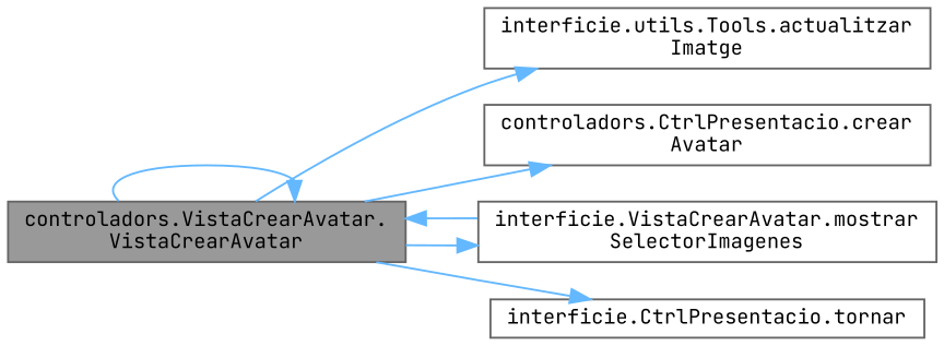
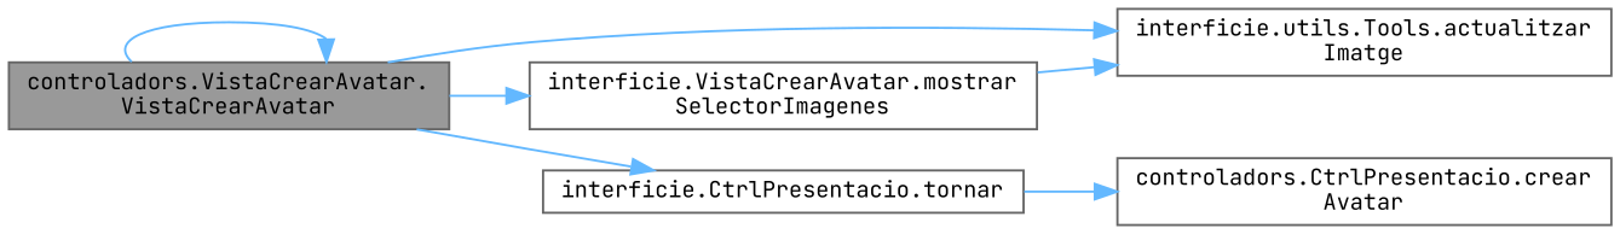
  digraph {
    fontname="JetBrains Mono"
    rankdir=LR
    node [color=grey40 fillcolor=white fontname="JetBrains Mono" fontsize=10 shape=box style=filled]
    edge [color=steelblue1 fontname="JetBrains Mono" fontsize=10 labelfontname=Helvetica labelfontsize=10 style=solid]
    n1 [color=gray40 fillcolor=grey60 fontcolor=black height=0.2 label="controladors.VistaCrearAvatar.\lVistaCrearAvatar" width=0.4]
    n2 [height=0.2 label="interficie.utils.Tools.actualitzar\lImatge" width=0.4]
    n3 [height=0.2 label="controladors.CtrlPresentacio.crear\lAvatar" width=0.4]
    n4 [height=0.2 label="interficie.VistaCrearAvatar.mostrar\lSelectorImagenes" width=0.4]
    n5 [height=0.2 label="interficie.CtrlPresentacio.tornar" width=0.4]
    n1 -> n1
    n1 -> n2
-   n1 -> n3
+   n5 -> n3
    n1 -> n4
    n1 -> n5
-   n4 -> n1
+   n4 -> n2
  }
